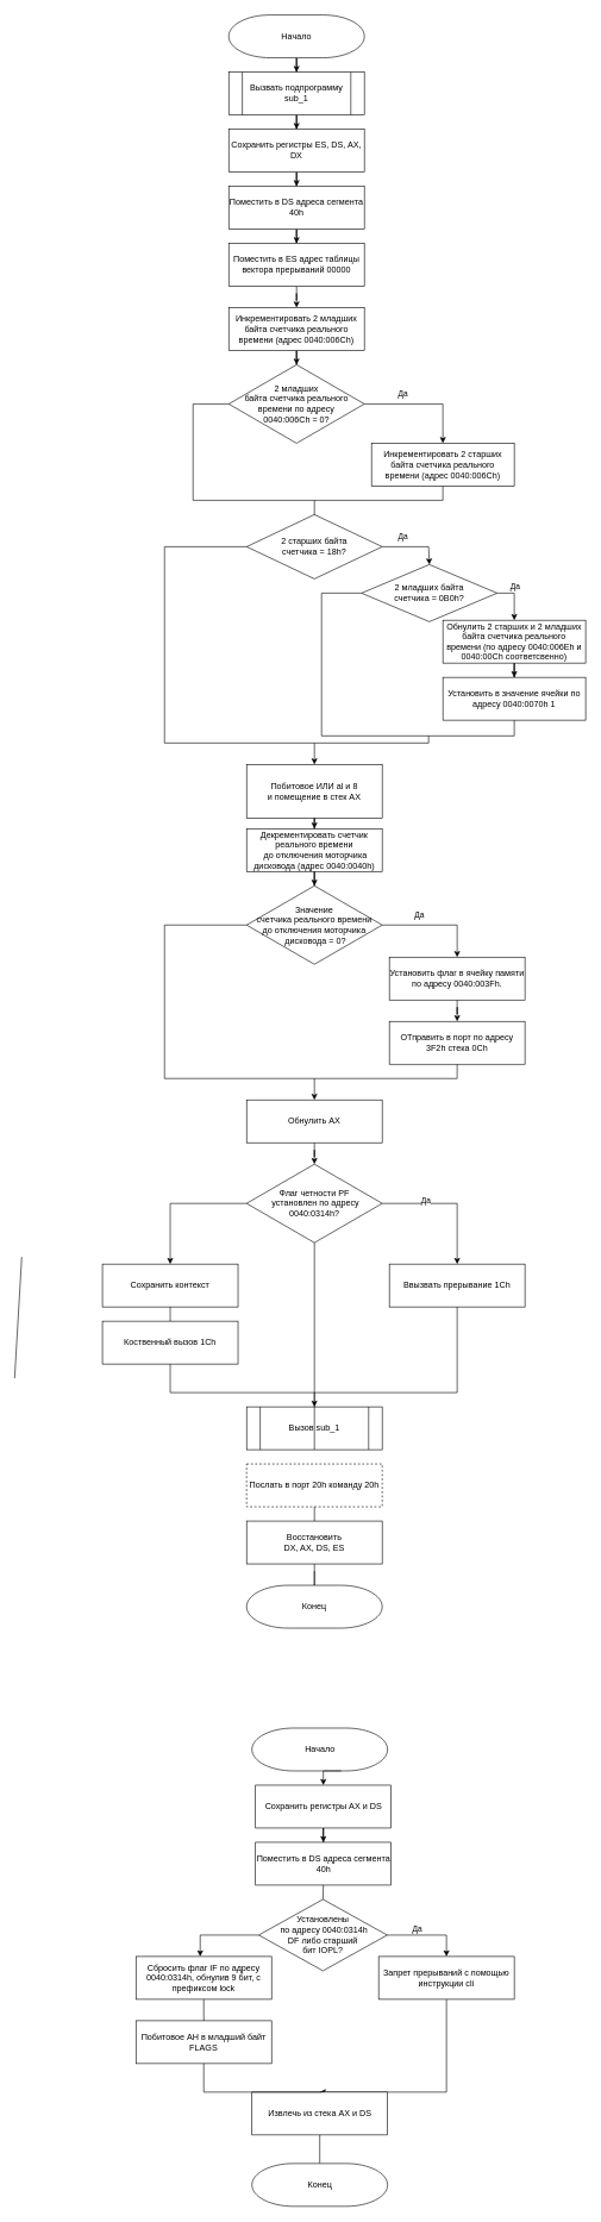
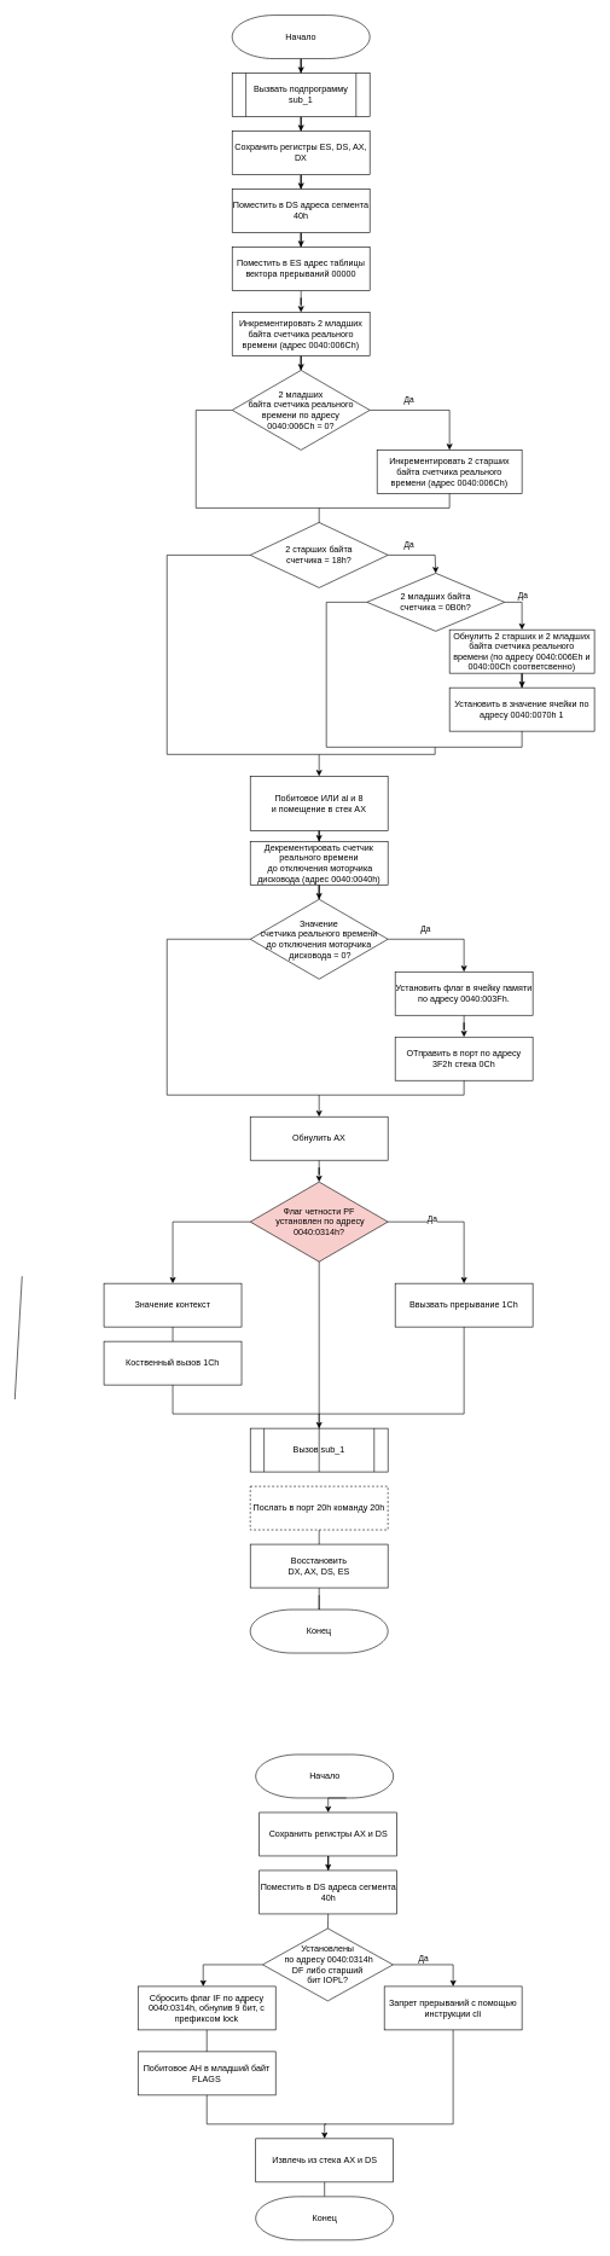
  <mxCell id="0" />
  <mxCell id="1" parent="0" />
  <mxCell id="2" style="edgeStyle=orthogonalEdgeStyle;rounded=0;orthogonalLoop=1;jettySize=auto;html=1;entryX=0.5;entryY=0;entryDx=0;entryDy=0;" parent="1" source="3" target="5" edge="1"><mxGeometry relative="1" as="geometry" /></mxCell>
  <mxCell id="3" value="Начало" style="strokeWidth=1;html=1;shape=mxgraph.flowchart.terminator;whiteSpace=wrap;" parent="1" vertex="1"><mxGeometry x="320" y="20" width="190" height="60" as="geometry" /></mxCell>
  <mxCell id="4" style="edgeStyle=orthogonalEdgeStyle;rounded=0;orthogonalLoop=1;jettySize=auto;html=1;entryX=0.5;entryY=0;entryDx=0;entryDy=0;" parent="1" source="5" target="7" edge="1"><mxGeometry relative="1" as="geometry" /></mxCell>
  <mxCell id="5" value="Вызвать подпрограмму sub_1" style="shape=process;whiteSpace=wrap;html=1;backgroundOutline=1;" parent="1" vertex="1"><mxGeometry x="320" y="100" width="190" height="60" as="geometry" /></mxCell>
  <mxCell id="6" style="edgeStyle=orthogonalEdgeStyle;rounded=0;orthogonalLoop=1;jettySize=auto;html=1;" parent="1" source="7" target="9" edge="1"><mxGeometry relative="1" as="geometry" /></mxCell>
  <mxCell id="7" value="Сохранить регистры ES, DS, AX, DX" style="rounded=0;whiteSpace=wrap;html=1;" parent="1" vertex="1"><mxGeometry x="320" y="180" width="190" height="60" as="geometry" /></mxCell>
  <mxCell id="8" style="edgeStyle=orthogonalEdgeStyle;rounded=0;orthogonalLoop=1;jettySize=auto;html=1;" parent="1" source="9" target="11" edge="1"><mxGeometry relative="1" as="geometry" /></mxCell>
  <mxCell id="9" value="Поместить в DS адреса сегмента 40h" style="rounded=0;whiteSpace=wrap;html=1;" parent="1" vertex="1"><mxGeometry x="320" y="260" width="190" height="60" as="geometry" /></mxCell>
  <mxCell id="10" style="edgeStyle=orthogonalEdgeStyle;rounded=0;orthogonalLoop=1;jettySize=auto;html=1;entryX=0.5;entryY=0;entryDx=0;entryDy=0;" parent="1" source="11" target="13" edge="1"><mxGeometry relative="1" as="geometry" /></mxCell>
  <mxCell id="11" value="Поместить в ES адрес таблицы вектора прерываний 00000" style="rounded=0;whiteSpace=wrap;html=1;strokeWidth=1;" parent="1" vertex="1"><mxGeometry x="320" y="340" width="190" height="60" as="geometry" /></mxCell>
  <mxCell id="12" style="edgeStyle=orthogonalEdgeStyle;rounded=0;orthogonalLoop=1;jettySize=auto;html=1;" parent="1" source="13" target="16" edge="1"><mxGeometry relative="1" as="geometry" /></mxCell>
  <mxCell id="13" value="Инкрементировать 2 младших байта счетчика реального времени (адрес 0040:006Ch)" style="rounded=0;whiteSpace=wrap;html=1;strokeWidth=1;" parent="1" vertex="1"><mxGeometry x="320" y="430" width="190" height="60" as="geometry" /></mxCell>
  <mxCell id="14" style="edgeStyle=orthogonalEdgeStyle;rounded=0;orthogonalLoop=1;jettySize=auto;html=1;" parent="1" source="16" target="17" edge="1"><mxGeometry relative="1" as="geometry"><Array as="points"><mxPoint x="620" y="565" /></Array></mxGeometry></mxCell>
  <mxCell id="15" value="Да" style="edgeLabel;html=1;align=center;verticalAlign=middle;resizable=0;points=[];" parent="14" vertex="1" connectable="0"><mxGeometry x="-0.36" y="2" relative="1" as="geometry"><mxPoint y="-13" as="offset" /></mxGeometry></mxCell>
  <mxCell id="16" value="2 младших&lt;br&gt;байта счетчика реального&lt;br&gt;времени по адресу&lt;br&gt;0040:006Ch = 0?" style="rhombus;whiteSpace=wrap;html=1;strokeWidth=1;" parent="1" vertex="1"><mxGeometry x="320" y="510" width="190" height="110" as="geometry" /></mxCell>
  <mxCell id="17" value="Инкрементировать 2 старших байта счетчика реального времени&amp;nbsp;(адрес 0040:006Ch)" style="rounded=0;whiteSpace=wrap;html=1;strokeWidth=1;" parent="1" vertex="1"><mxGeometry x="520" y="620" width="200" height="60" as="geometry" /></mxCell>
  <mxCell id="18" value="" style="endArrow=none;html=1;rounded=0;entryX=0;entryY=0.5;entryDx=0;entryDy=0;" parent="1" target="16" edge="1"><mxGeometry width="50" height="50" relative="1" as="geometry"><mxPoint x="270" y="700" as="sourcePoint" /><mxPoint x="520" y="530" as="targetPoint" /><Array as="points"><mxPoint x="270" y="565" /></Array></mxGeometry></mxCell>
  <mxCell id="19" value="" style="endArrow=none;html=1;rounded=0;entryX=0.5;entryY=1;entryDx=0;entryDy=0;" parent="1" target="17" edge="1"><mxGeometry width="50" height="50" relative="1" as="geometry"><mxPoint x="270" y="700" as="sourcePoint" /><mxPoint x="520" y="530" as="targetPoint" /><Array as="points"><mxPoint x="620" y="700" /></Array></mxGeometry></mxCell>
  <mxCell id="20" value="" style="endArrow=classic;html=1;rounded=0;" parent="1" edge="1"><mxGeometry width="50" height="50" relative="1" as="geometry"><mxPoint x="440" y="720" as="sourcePoint" /><mxPoint x="440" y="740" as="targetPoint" /></mxGeometry></mxCell>
  <mxCell id="21" style="edgeStyle=orthogonalEdgeStyle;rounded=0;orthogonalLoop=1;jettySize=auto;html=1;entryX=0.5;entryY=0;entryDx=0;entryDy=0;" parent="1" source="24" target="81" edge="1"><mxGeometry relative="1" as="geometry"><Array as="points"><mxPoint x="600" y="765" /></Array><mxPoint x="690" y="820" as="targetPoint" /></mxGeometry></mxCell>
  <mxCell id="22" value="Да" style="edgeLabel;html=1;align=center;verticalAlign=middle;resizable=0;points=[];" parent="21" vertex="1" connectable="0"><mxGeometry x="-0.695" y="-3" relative="1" as="geometry"><mxPoint x="14" y="-18" as="offset" /></mxGeometry></mxCell>
  <mxCell id="23" style="edgeStyle=orthogonalEdgeStyle;rounded=0;orthogonalLoop=1;jettySize=auto;html=1;entryX=0.5;entryY=0;entryDx=0;entryDy=0;" edge="1" parent="1" source="24" target="29"><mxGeometry relative="1" as="geometry"><Array as="points"><mxPoint x="230" y="765" /><mxPoint x="230" y="1040" /><mxPoint x="440" y="1040" /></Array></mxGeometry></mxCell>
  <mxCell id="24" value="2 старших байта&lt;br&gt;счетчика = 18h?" style="rhombus;whiteSpace=wrap;html=1;strokeWidth=1;" parent="1" vertex="1"><mxGeometry x="345" y="720" width="190" height="90" as="geometry" /></mxCell>
  <mxCell id="25" style="edgeStyle=orthogonalEdgeStyle;rounded=0;orthogonalLoop=1;jettySize=auto;html=1;entryX=0.5;entryY=0;entryDx=0;entryDy=0;" parent="1" source="26" target="27" edge="1"><mxGeometry relative="1" as="geometry" /></mxCell>
  <mxCell id="26" value="Обнулить 2 старших и 2 младших байта счетчика реального времени&amp;nbsp;(по адресу 0040:006Eh и 0040:00Ch соответсвенно)" style="rounded=0;whiteSpace=wrap;html=1;strokeWidth=1;" parent="1" vertex="1"><mxGeometry x="620" y="868" width="200" height="60" as="geometry" /></mxCell>
  <mxCell id="27" value="Установить в значение ячейки по адресу 0040:0070h 1" style="rounded=0;whiteSpace=wrap;html=1;strokeWidth=1;" parent="1" vertex="1"><mxGeometry x="620" y="948" width="200" height="60" as="geometry" /></mxCell>
  <mxCell id="28" style="edgeStyle=orthogonalEdgeStyle;rounded=0;orthogonalLoop=1;jettySize=auto;html=1;entryX=0.5;entryY=0;entryDx=0;entryDy=0;" parent="1" source="29" target="31" edge="1"><mxGeometry relative="1" as="geometry" /></mxCell>
  <mxCell id="29" value="Побитовое ИЛИ al и 8&lt;br&gt;и помещение в стек AX" style="rounded=0;whiteSpace=wrap;html=1;strokeWidth=1;" parent="1" vertex="1"><mxGeometry x="345" y="1070" width="190" height="75" as="geometry" /></mxCell>
  <mxCell id="30" style="edgeStyle=orthogonalEdgeStyle;rounded=0;orthogonalLoop=1;jettySize=auto;html=1;" parent="1" source="31" target="34" edge="1"><mxGeometry relative="1" as="geometry" /></mxCell>
  <mxCell id="31" value="Декрементировать счетчик реального времени&lt;br&gt;&amp;nbsp;до отключения моторчика дисковода (адрес 0040:0040h)" style="rounded=0;whiteSpace=wrap;html=1;strokeWidth=1;" parent="1" vertex="1"><mxGeometry x="345" y="1160" width="190" height="60" as="geometry" /></mxCell>
  <mxCell id="32" style="edgeStyle=orthogonalEdgeStyle;rounded=0;orthogonalLoop=1;jettySize=auto;html=1;" parent="1" source="34" target="36" edge="1"><mxGeometry relative="1" as="geometry"><Array as="points"><mxPoint x="640" y="1295" /></Array></mxGeometry></mxCell>
  <mxCell id="33" value="Да" style="edgeLabel;html=1;align=center;verticalAlign=middle;resizable=0;points=[];" parent="32" vertex="1" connectable="0"><mxGeometry x="-0.641" y="-1" relative="1" as="geometry"><mxPoint x="24" y="-16" as="offset" /></mxGeometry></mxCell>
  <mxCell id="34" value="Значение &lt;br&gt;счетчика реального времени&lt;br&gt;до отключения моторчика&lt;br&gt;&amp;nbsp;дисковода = 0?" style="rhombus;whiteSpace=wrap;html=1;strokeWidth=1;" parent="1" vertex="1"><mxGeometry x="345" y="1240" width="190" height="110" as="geometry" /></mxCell>
  <mxCell id="35" style="edgeStyle=orthogonalEdgeStyle;rounded=0;orthogonalLoop=1;jettySize=auto;html=1;entryX=0.5;entryY=0;entryDx=0;entryDy=0;" parent="1" source="36" target="37" edge="1"><mxGeometry relative="1" as="geometry" /></mxCell>
  <mxCell id="36" value="Установить флаг в ячейку памяти по адресу 0040:003Fh." style="rounded=0;whiteSpace=wrap;html=1;strokeWidth=1;" parent="1" vertex="1"><mxGeometry x="545" y="1340" width="190" height="60" as="geometry" /></mxCell>
  <mxCell id="37" value="ОТправить в порт по адресу 3F2h стека 0Ch" style="rounded=0;whiteSpace=wrap;html=1;strokeWidth=1;" parent="1" vertex="1"><mxGeometry x="545" y="1430" width="190" height="60" as="geometry" /></mxCell>
  <mxCell id="38" value="" style="endArrow=none;html=1;rounded=0;entryX=0;entryY=0.5;entryDx=0;entryDy=0;exitX=0.5;exitY=1;exitDx=0;exitDy=0;" parent="1" source="37" target="34" edge="1"><mxGeometry width="50" height="50" relative="1" as="geometry"><mxPoint x="400" y="1470" as="sourcePoint" /><mxPoint x="450" y="1420" as="targetPoint" /><Array as="points"><mxPoint x="640" y="1510" /><mxPoint x="230" y="1510" /><mxPoint x="230" y="1295" /></Array></mxGeometry></mxCell>
  <mxCell id="39" value="" style="endArrow=classic;html=1;rounded=0;" parent="1" edge="1"><mxGeometry width="50" height="50" relative="1" as="geometry"><mxPoint x="440" y="1510" as="sourcePoint" /><mxPoint x="440" y="1540" as="targetPoint" /></mxGeometry></mxCell>
  <mxCell id="40" style="edgeStyle=orthogonalEdgeStyle;rounded=0;orthogonalLoop=1;jettySize=auto;html=1;" parent="1" source="41" target="45" edge="1"><mxGeometry relative="1" as="geometry" /></mxCell>
  <mxCell id="41" value="Обнулить AX" style="rounded=0;whiteSpace=wrap;html=1;strokeWidth=1;" parent="1" vertex="1"><mxGeometry x="345" y="1540" width="190" height="60" as="geometry" /></mxCell>
  <mxCell id="42" style="edgeStyle=orthogonalEdgeStyle;rounded=0;orthogonalLoop=1;jettySize=auto;html=1;entryX=0.5;entryY=0;entryDx=0;entryDy=0;" parent="1" source="45" target="46" edge="1"><mxGeometry relative="1" as="geometry"><Array as="points"><mxPoint x="640" y="1685" /></Array></mxGeometry></mxCell>
  <mxCell id="43" value="Да" style="edgeLabel;html=1;align=center;verticalAlign=middle;resizable=0;points=[];" parent="42" vertex="1" connectable="0"><mxGeometry x="-0.37" y="-2" relative="1" as="geometry"><mxPoint y="-7" as="offset" /></mxGeometry></mxCell>
  <mxCell id="44" style="edgeStyle=orthogonalEdgeStyle;rounded=0;orthogonalLoop=1;jettySize=auto;html=1;exitX=0;exitY=0.5;exitDx=0;exitDy=0;entryX=0.5;entryY=0;entryDx=0;entryDy=0;" parent="1" source="45" target="47" edge="1"><mxGeometry relative="1" as="geometry" /></mxCell>
- <mxCell id="45" value="Флаг четности PF&lt;br&gt;&amp;nbsp;установлен по адресу&lt;br&gt;0040:0314h?" style="rhombus;whiteSpace=wrap;html=1;strokeWidth=1;" parent="1" vertex="1"><mxGeometry x="345" y="1630" width="190" height="110" as="geometry" /></mxCell>
+ <mxCell id="45" value="Флаг четности PF&lt;br&gt;&amp;nbsp;установлен по адресу&lt;br&gt;0040:0314h?" style="rhombus;whiteSpace=wrap;html=1;strokeWidth=1;fillColor=#f8cecc;" parent="1" vertex="1"><mxGeometry x="345" y="1630" width="190" height="110" as="geometry" /></mxCell>
  <mxCell id="46" value="Ввызвать прерывание 1Ch" style="rounded=0;whiteSpace=wrap;html=1;strokeWidth=1;" parent="1" vertex="1"><mxGeometry x="545" y="1770" width="190" height="60" as="geometry" /></mxCell>
- <mxCell id="47" value="Сохранить контекст" style="rounded=0;whiteSpace=wrap;html=1;strokeWidth=1;" parent="1" vertex="1"><mxGeometry x="143" y="1770" width="190" height="60" as="geometry" /></mxCell>
+ <mxCell id="47" value="Значение контекст" style="rounded=0;whiteSpace=wrap;html=1;strokeWidth=1;" parent="1" vertex="1"><mxGeometry x="143" y="1770" width="190" height="60" as="geometry" /></mxCell>
  <mxCell id="48" value="Коственный вызов 1Ch" style="rounded=0;whiteSpace=wrap;html=1;strokeWidth=1;" parent="1" vertex="1"><mxGeometry x="143" y="1850" width="190" height="60" as="geometry" /></mxCell>
  <mxCell id="49" value="" style="endArrow=none;html=1;rounded=0;exitX=0.5;exitY=1;exitDx=0;exitDy=0;entryX=0.5;entryY=0;entryDx=0;entryDy=0;" parent="1" source="47" edge="1"><mxGeometry width="50" height="50" relative="1" as="geometry"><mxPoint x="370" y="1920" as="sourcePoint" /><mxPoint x="238" y="1850" as="targetPoint" /></mxGeometry></mxCell>
  <mxCell id="50" value="" style="endArrow=none;html=1;rounded=0;entryX=0.5;entryY=1;entryDx=0;entryDy=0;exitX=0.5;exitY=1;exitDx=0;exitDy=0;" parent="1" source="48" target="46" edge="1"><mxGeometry width="50" height="50" relative="1" as="geometry"><mxPoint x="370" y="2000" as="sourcePoint" /><mxPoint x="420" y="1950" as="targetPoint" /><Array as="points"><mxPoint x="238" y="1950" /><mxPoint x="640" y="1950" /></Array></mxGeometry></mxCell>
  <mxCell id="51" value="Вызов sub_1" style="shape=process;whiteSpace=wrap;html=1;backgroundOutline=1;strokeWidth=1;" parent="1" vertex="1"><mxGeometry x="345" y="1970" width="190" height="60" as="geometry" /></mxCell>
  <mxCell id="52" value="Послать в порт 20h команду 20h" style="rounded=0;whiteSpace=wrap;html=1;strokeWidth=1;dashed=1;" parent="1" vertex="1"><mxGeometry x="345" y="2050" width="190" height="60" as="geometry" /></mxCell>
  <mxCell id="53" value="Восстановить&lt;br&gt;DX, AX, DS, ES" style="rounded=0;whiteSpace=wrap;html=1;strokeWidth=1;" parent="1" vertex="1"><mxGeometry x="345" y="2130" width="190" height="60" as="geometry" /></mxCell>
  <mxCell id="54" value="" style="endArrow=classic;html=1;rounded=0;entryX=0.5;entryY=0;entryDx=0;entryDy=0;" parent="1" target="51" edge="1"><mxGeometry width="50" height="50" relative="1" as="geometry"><mxPoint x="440" y="1950" as="sourcePoint" /><mxPoint x="570" y="2020" as="targetPoint" /></mxGeometry></mxCell>
  <mxCell id="55" value="" style="endArrow=none;html=1;rounded=0;exitX=0.5;exitY=1;exitDx=0;exitDy=0;" parent="1" source="51" target="45" edge="1"><mxGeometry width="50" height="50" relative="1" as="geometry"><mxPoint x="464.5" y="2030" as="sourcePoint" /><mxPoint x="464.5" y="2050" as="targetPoint" /></mxGeometry></mxCell>
  <mxCell id="56" value="" style="endArrow=none;html=1;rounded=0;exitX=0.5;exitY=1;exitDx=0;exitDy=0;entryX=0.5;entryY=0;entryDx=0;entryDy=0;" parent="1" source="52" target="53" edge="1"><mxGeometry width="50" height="50" relative="1" as="geometry"><mxPoint x="464.5" y="2110" as="sourcePoint" /><mxPoint x="464.5" y="2130" as="targetPoint" /></mxGeometry></mxCell>
  <mxCell id="57" value="" style="endArrow=none;html=1;rounded=0;exitX=0.5;exitY=1;exitDx=0;exitDy=0;entryX=0.5;entryY=0;entryDx=0;entryDy=0;entryPerimeter=0;" parent="1" source="53" target="59" edge="1"><mxGeometry width="50" height="50" relative="1" as="geometry"><mxPoint x="464.5" y="2370" as="sourcePoint" /><mxPoint x="440" y="2390" as="targetPoint" /></mxGeometry></mxCell>
  <mxCell id="58" value="" style="endArrow=none;html=1;rounded=0;exitX=0.5;exitY=1;exitDx=0;exitDy=0;entryX=0.5;entryY=0;entryDx=0;entryDy=0;" parent="1" edge="1"><mxGeometry width="50" height="50" relative="1" as="geometry"><mxPoint x="440" y="2200" as="sourcePoint" /><mxPoint x="440" y="2220" as="targetPoint" /></mxGeometry></mxCell>
  <mxCell id="59" value="Конец" style="strokeWidth=1;html=1;shape=mxgraph.flowchart.terminator;whiteSpace=wrap;" parent="1" vertex="1"><mxGeometry x="345" y="2220" width="190" height="60" as="geometry" /></mxCell>
  <mxCell id="60" value="Начало" style="strokeWidth=1;html=1;shape=mxgraph.flowchart.terminator;whiteSpace=wrap;" parent="1" vertex="1"><mxGeometry x="352.5" y="2420" width="190" height="60" as="geometry" /></mxCell>
  <mxCell id="61" style="edgeStyle=orthogonalEdgeStyle;rounded=0;orthogonalLoop=1;jettySize=auto;html=1;entryX=0.5;entryY=0;entryDx=0;entryDy=0;" parent="1" target="63" edge="1"><mxGeometry relative="1" as="geometry"><mxPoint x="477.5" y="2480" as="sourcePoint" /></mxGeometry></mxCell>
  <mxCell id="62" style="edgeStyle=orthogonalEdgeStyle;rounded=0;orthogonalLoop=1;jettySize=auto;html=1;" parent="1" source="63" target="64" edge="1"><mxGeometry relative="1" as="geometry" /></mxCell>
  <mxCell id="63" value="Сохранить регистры AX и DS" style="rounded=0;whiteSpace=wrap;html=1;" parent="1" vertex="1"><mxGeometry x="357.5" y="2500" width="190" height="60" as="geometry" /></mxCell>
  <mxCell id="64" value="Поместить в DS адреса сегмента 40h" style="rounded=0;whiteSpace=wrap;html=1;" parent="1" vertex="1"><mxGeometry x="357.5" y="2580" width="190" height="60" as="geometry" /></mxCell>
  <mxCell id="65" style="edgeStyle=orthogonalEdgeStyle;rounded=0;orthogonalLoop=1;jettySize=auto;html=1;entryX=0.5;entryY=0;entryDx=0;entryDy=0;" parent="1" source="68" target="70" edge="1"><mxGeometry relative="1" as="geometry"><Array as="points"><mxPoint x="625" y="2710" /></Array></mxGeometry></mxCell>
  <mxCell id="66" value="Да" style="edgeLabel;html=1;align=center;verticalAlign=middle;resizable=0;points=[];" parent="65" vertex="1" connectable="0"><mxGeometry x="-0.018" relative="1" as="geometry"><mxPoint x="-14" y="-10" as="offset" /></mxGeometry></mxCell>
  <mxCell id="67" style="edgeStyle=orthogonalEdgeStyle;rounded=0;orthogonalLoop=1;jettySize=auto;html=1;" parent="1" source="68" target="76" edge="1"><mxGeometry relative="1" as="geometry"><Array as="points"><mxPoint x="280" y="2710" /></Array></mxGeometry></mxCell>
  <mxCell id="68" value="Установлены&lt;br&gt;&amp;nbsp;по адресу 0040:0314h&lt;br&gt;DF либо старший &lt;br&gt;бит IOPL?" style="rhombus;whiteSpace=wrap;html=1;" parent="1" vertex="1"><mxGeometry x="362" y="2660" width="180" height="100" as="geometry" /></mxCell>
  <mxCell id="69" style="edgeStyle=orthogonalEdgeStyle;rounded=0;orthogonalLoop=1;jettySize=auto;html=1;entryX=0.5;entryY=0;entryDx=0;entryDy=0;" parent="1" source="70" target="73" edge="1"><mxGeometry relative="1" as="geometry"><mxPoint x="452.5" y="2840" as="targetPoint" /><Array as="points"><mxPoint x="625" y="2930" /><mxPoint x="448" y="2930" /></Array></mxGeometry></mxCell>
  <mxCell id="70" value="Запрет прерываний с помощью инструкции cli" style="rounded=0;whiteSpace=wrap;html=1;" parent="1" vertex="1"><mxGeometry x="530" y="2740" width="190" height="60" as="geometry" /></mxCell>
  <mxCell id="71" value="" style="endArrow=none;html=1;rounded=0;exitX=0.5;exitY=1;exitDx=0;exitDy=0;entryX=0.5;entryY=0;entryDx=0;entryDy=0;" parent="1" source="64" target="68" edge="1"><mxGeometry width="50" height="50" relative="1" as="geometry"><mxPoint x="540" y="2740" as="sourcePoint" /><mxPoint x="590" y="2690" as="targetPoint" /></mxGeometry></mxCell>
  <mxCell id="72" value="Побитовое AH в младший байт FLAGS" style="rounded=0;whiteSpace=wrap;html=1;" parent="1" vertex="1"><mxGeometry x="190" y="2830" width="190" height="60" as="geometry" /></mxCell>
- <mxCell id="73" value="Извлечь из стека AX и DS" style="rounded=0;whiteSpace=wrap;html=1;" parent="1" vertex="1"><mxGeometry x="352.5" y="2930" width="190" height="60" as="geometry" /></mxCell>
+ <mxCell id="73" value="Извлечь из стека AX и DS" style="rounded=0;whiteSpace=wrap;html=1;" parent="1" vertex="1"><mxGeometry x="352.5" y="2950" width="190" height="60" as="geometry" /></mxCell>
  <mxCell id="74" value="" style="endArrow=none;html=1;rounded=0;exitX=0.5;exitY=1;exitDx=0;exitDy=0;entryX=0.5;entryY=0;entryDx=0;entryDy=0;entryPerimeter=0;" parent="1" source="73" target="75" edge="1"><mxGeometry width="50" height="50" relative="1" as="geometry"><mxPoint x="442" y="3010" as="sourcePoint" /><mxPoint x="442" y="3030" as="targetPoint" /></mxGeometry></mxCell>
  <mxCell id="75" value="Конец" style="strokeWidth=1;html=1;shape=mxgraph.flowchart.terminator;whiteSpace=wrap;" parent="1" vertex="1"><mxGeometry x="352.5" y="3030" width="190" height="60" as="geometry" /></mxCell>
  <mxCell id="76" value="Сбросить флаг IF по адресу 0040:0314h, обнулив 9 бит, с префиксом lock" style="rounded=0;whiteSpace=wrap;html=1;" parent="1" vertex="1"><mxGeometry x="190" y="2740" width="190" height="60" as="geometry" /></mxCell>
  <mxCell id="77" value="" style="endArrow=none;html=1;rounded=0;exitX=0.5;exitY=1;exitDx=0;exitDy=0;entryX=0.5;entryY=0;entryDx=0;entryDy=0;" edge="1" parent="1" source="76" target="72"><mxGeometry width="50" height="50" relative="1" as="geometry"><mxPoint x="420" y="2830" as="sourcePoint" /><mxPoint x="470" y="2780" as="targetPoint" /></mxGeometry></mxCell>
  <mxCell id="78" value="" style="endArrow=none;html=1;rounded=0;exitX=0.5;exitY=1;exitDx=0;exitDy=0;" edge="1" parent="1" source="72"><mxGeometry width="50" height="50" relative="1" as="geometry"><mxPoint x="420" y="2830" as="sourcePoint" /><mxPoint x="450" y="2930" as="targetPoint" /><Array as="points"><mxPoint x="285" y="2930" /></Array></mxGeometry></mxCell>
  <mxCell id="79" style="edgeStyle=orthogonalEdgeStyle;rounded=0;orthogonalLoop=1;jettySize=auto;html=1;entryX=0.5;entryY=0;entryDx=0;entryDy=0;" edge="1" parent="1" source="81" target="26"><mxGeometry relative="1" as="geometry"><Array as="points"><mxPoint x="720" y="830" /></Array></mxGeometry></mxCell>
  <mxCell id="80" value="Да" style="edgeLabel;html=1;align=center;verticalAlign=middle;resizable=0;points=[];" vertex="1" connectable="0" parent="79"><mxGeometry x="-0.032" y="-1" relative="1" as="geometry"><mxPoint x="1" y="-16" as="offset" /></mxGeometry></mxCell>
  <mxCell id="81" value="2 младших байта&lt;br&gt;счетчика = 0B0h?" style="rhombus;whiteSpace=wrap;html=1;" vertex="1" parent="1"><mxGeometry x="506" y="790" width="190" height="80" as="geometry" /></mxCell>
  <mxCell id="82" value="" style="endArrow=none;html=1;rounded=0;entryX=0.5;entryY=0;entryDx=0;entryDy=0;" edge="1" parent="1" target="24"><mxGeometry width="50" height="50" relative="1" as="geometry"><mxPoint x="440" y="700" as="sourcePoint" /><mxPoint x="470" y="820" as="targetPoint" /></mxGeometry></mxCell>
  <mxCell id="83" value="" style="endArrow=none;html=1;rounded=0;exitX=0;exitY=0.5;exitDx=0;exitDy=0;entryX=0.5;entryY=1;entryDx=0;entryDy=0;" edge="1" parent="1" source="81" target="27"><mxGeometry width="50" height="50" relative="1" as="geometry"><mxPoint x="450" y="970" as="sourcePoint" /><mxPoint x="710" y="1030" as="targetPoint" /><Array as="points"><mxPoint x="450" y="830" /><mxPoint x="450" y="1030" /><mxPoint x="720" y="1030" /></Array></mxGeometry></mxCell>
  <mxCell id="84" value="" style="endArrow=none;html=1;rounded=0;" edge="1" parent="1"><mxGeometry width="50" height="50" relative="1" as="geometry"><mxPoint x="440" y="1040" as="sourcePoint" /><mxPoint x="600" y="1030" as="targetPoint" /><Array as="points"><mxPoint x="600" y="1040" /></Array></mxGeometry></mxCell>
  <mxCell id="85" value="" style="endArrow=none;html=1;rounded=0;" edge="1" parent="1"><mxGeometry width="50" height="50" relative="1" as="geometry"><mxPoint x="30" y="1760" as="sourcePoint" /><mxPoint x="20" y="1930" as="targetPoint" /></mxGeometry></mxCell>
